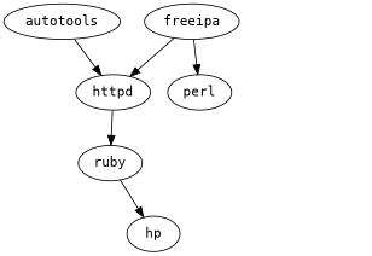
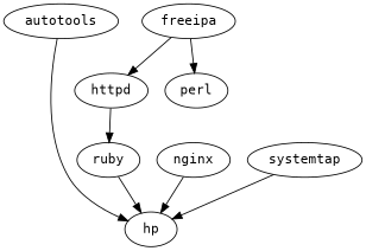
  strict digraph {
    node [fontname=monospace]
    autotools
    hp
    freeipa
    httpd
    perl
    ruby
-   autotools -> httpd
+   nginx
+   systemtap
+   autotools -> hp
    freeipa -> httpd
    freeipa -> perl
    httpd -> ruby
    ruby -> hp
+   nginx -> hp
+   systemtap -> hp
  }
